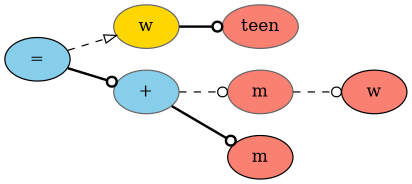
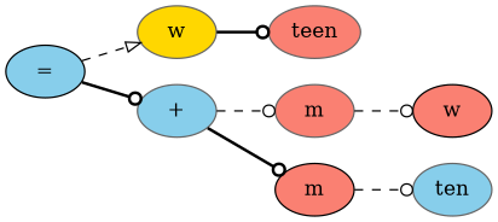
  digraph {
    rankdir=LR
    node [style=filled fillcolor=salmon color=gray40]
    edge [style=dashed arrowhead=odot]
    "=" [fillcolor=skyblue color=black]
    w [fillcolor=gold]
    "+" [fillcolor=skyblue]
    teen
    n5 [label=m]
    n6 [label=m color=black]
    n7 [label=w color=black]
+   ten [fillcolor=skyblue]
    "=" -> w [arrowhead=onormal]
    "=" -> "+" [style=bold]
    w -> teen [style=bold]
    "+" -> n5
    "+" -> n6 [style=bold]
    n5 -> n7
+   n6 -> ten
  }
